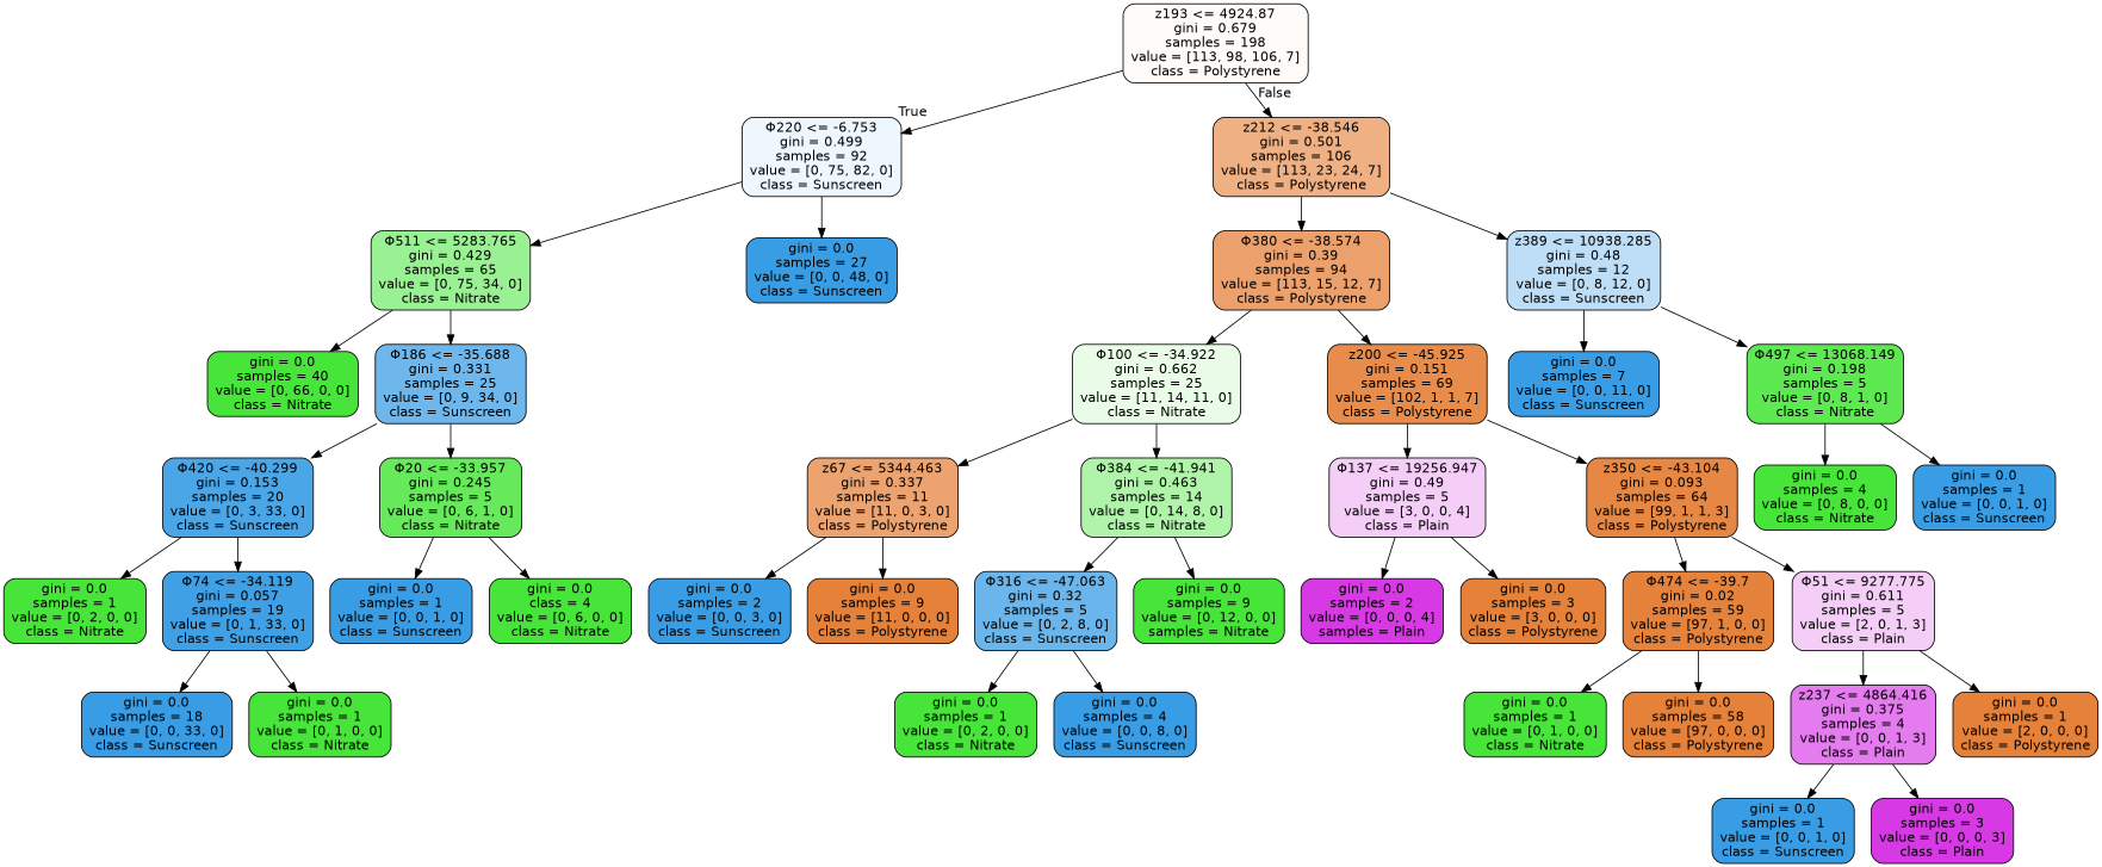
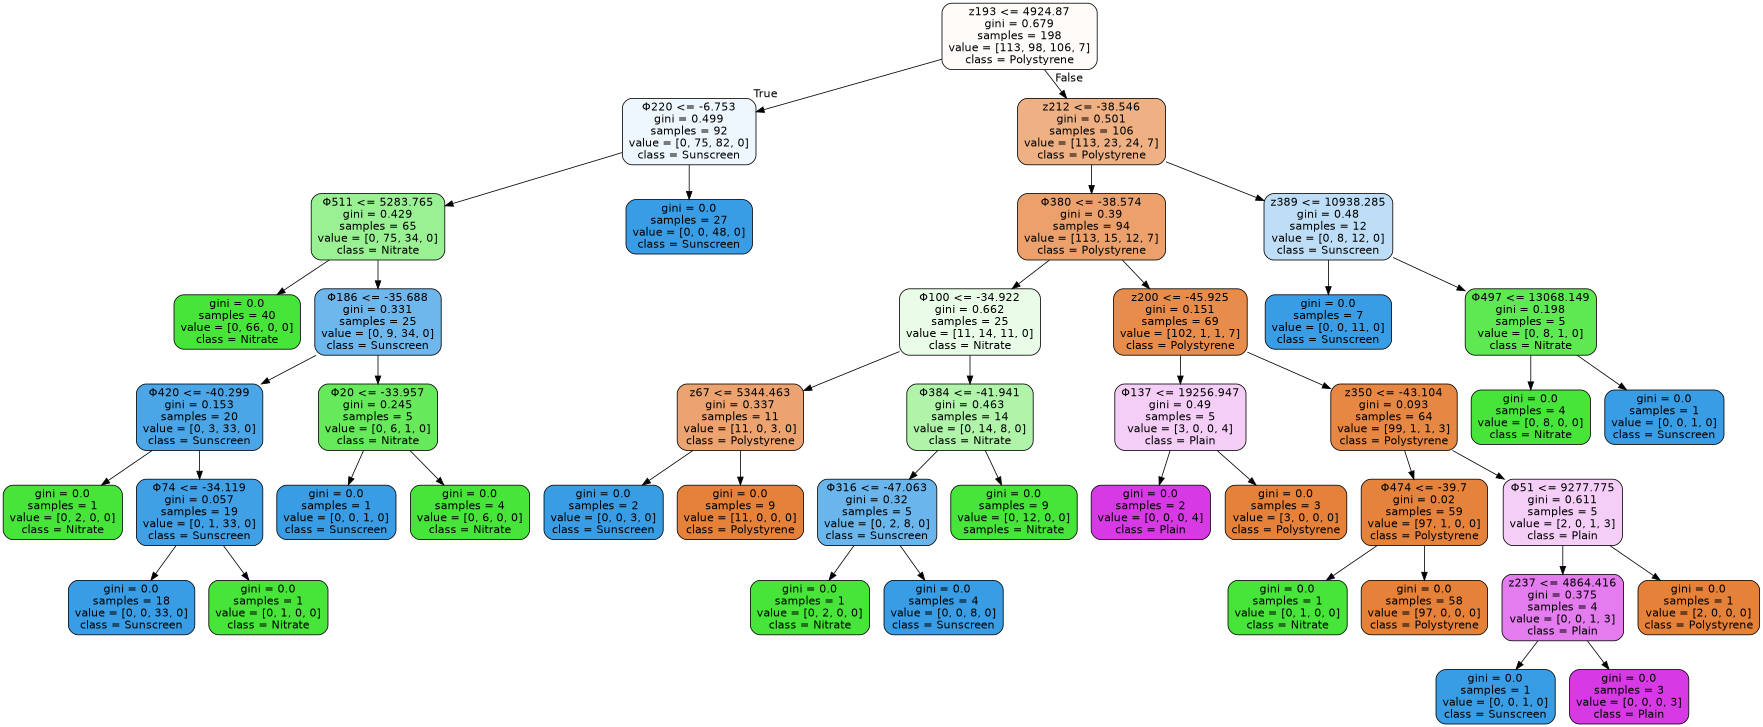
  digraph {
    node [color=black fillcolor="#399de5" fontname=helvetica shape=box style="filled, rounded"]
    edge [fontname=helvetica]
    n1 [fillcolor="#fefbf9" label="z193 <= 4924.87\ngini = 0.679\nsamples = 198\nvalue = [113, 98, 106, 7]\nclass = Polystyrene"]
    n2 [fillcolor="#eef7fd" label="Φ220 <= -6.753\ngini = 0.499\nsamples = 92\nvalue = [0, 75, 82, 0]\nclass = Sunscreen"]
    n3 [fillcolor="#efb184" label="z212 <= -38.546\ngini = 0.501\nsamples = 106\nvalue = [113, 23, 24, 7]\nclass = Polystyrene"]
    n4 [fillcolor="#9af193" label="Φ511 <= 5283.765\ngini = 0.429\nsamples = 65\nvalue = [0, 75, 34, 0]\nclass = Nitrate"]
    n5 [label="gini = 0.0\nsamples = 27\nvalue = [0, 0, 48, 0]\nclass = Sunscreen"]
    n6 [fillcolor="#eca16c" label="Φ380 <= -38.574\ngini = 0.39\nsamples = 94\nvalue = [113, 15, 12, 7]\nclass = Polystyrene"]
    n7 [fillcolor="#bddef6" label="z389 <= 10938.285\ngini = 0.48\nsamples = 12\nvalue = [0, 8, 12, 0]\nclass = Sunscreen"]
    n8 [fillcolor="#47e539" label="gini = 0.0\nsamples = 40\nvalue = [0, 66, 0, 0]\nclass = Nitrate"]
    n9 [fillcolor="#6db7ec" label="Φ186 <= -35.688\ngini = 0.331\nsamples = 25\nvalue = [0, 9, 34, 0]\nclass = Sunscreen"]
    n10 [fillcolor="#4ba6e7" label="Φ420 <= -40.299\ngini = 0.153\nsamples = 20\nvalue = [0, 3, 33, 0]\nclass = Sunscreen"]
    n11 [fillcolor="#66e95a" label="Φ20 <= -33.957\ngini = 0.245\nsamples = 5\nvalue = [0, 6, 1, 0]\nclass = Nitrate"]
    n12 [fillcolor="#47e539" label="gini = 0.0\nsamples = 1\nvalue = [0, 2, 0, 0]\nclass = Nitrate"]
    n13 [fillcolor="#3fa0e6" label="Φ74 <= -34.119\ngini = 0.057\nsamples = 19\nvalue = [0, 1, 33, 0]\nclass = Sunscreen"]
    n14 [label="gini = 0.0\nsamples = 1\nvalue = [0, 0, 1, 0]\nclass = Sunscreen"]
-   n15 [fillcolor="#47e539" label="gini = 0.0\nclass = 4\nvalue = [0, 6, 0, 0]\nclass = Nitrate"]
+   n15 [fillcolor="#47e539" label="gini = 0.0\nsamples = 4\nvalue = [0, 6, 0, 0]\nclass = Nitrate"]
    n16 [label="gini = 0.0\nsamples = 18\nvalue = [0, 0, 33, 0]\nclass = Sunscreen"]
    n17 [fillcolor="#47e539" label="gini = 0.0\nsamples = 1\nvalue = [0, 1, 0, 0]\nclass = Nitrate"]
    n18 [fillcolor="#e9fce7" label="Φ100 <= -34.922\ngini = 0.662\nsamples = 25\nvalue = [11, 14, 11, 0]\nclass = Nitrate"]
    n19 [fillcolor="#e78c4a" label="z200 <= -45.925\ngini = 0.151\nsamples = 69\nvalue = [102, 1, 1, 7]\nclass = Polystyrene"]
    n20 [label="gini = 0.0\nsamples = 7\nvalue = [0, 0, 11, 0]\nclass = Sunscreen"]
    n21 [fillcolor="#5ee852" label="Φ497 <= 13068.149\ngini = 0.198\nsamples = 5\nvalue = [0, 8, 1, 0]\nclass = Nitrate"]
    n22 [fillcolor="#eca36f" label="z67 <= 5344.463\ngini = 0.337\nsamples = 11\nvalue = [11, 0, 3, 0]\nclass = Polystyrene"]
    n23 [fillcolor="#b0f4aa" label="Φ384 <= -41.941\ngini = 0.463\nsamples = 14\nvalue = [0, 14, 8, 0]\nclass = Nitrate"]
    n24 [fillcolor="#f5cef8" label="Φ137 <= 19256.947\ngini = 0.49\nsamples = 5\nvalue = [3, 0, 0, 4]\nclass = Plain"]
    n25 [fillcolor="#e68743" label="z350 <= -43.104\ngini = 0.093\nsamples = 64\nvalue = [99, 1, 1, 3]\nclass = Polystyrene"]
    n26 [label="gini = 0.0\nsamples = 2\nvalue = [0, 0, 3, 0]\nclass = Sunscreen"]
    n27 [fillcolor="#e58139" label="gini = 0.0\nsamples = 9\nvalue = [11, 0, 0, 0]\nclass = Polystyrene"]
    n28 [fillcolor="#6ab6ec" label="Φ316 <= -47.063\ngini = 0.32\nsamples = 5\nvalue = [0, 2, 8, 0]\nclass = Sunscreen"]
    n29 [fillcolor="#47e539" label="gini = 0.0\nsamples = 9\nvalue = [0, 12, 0, 0]\nsamples = Nitrate"]
    n30 [fillcolor="#47e539" label="gini = 0.0\nsamples = 1\nvalue = [0, 2, 0, 0]\nclass = Nitrate"]
    n31 [label="gini = 0.0\nsamples = 4\nvalue = [0, 0, 8, 0]\nclass = Sunscreen"]
-   n32 [fillcolor="#d739e5" label="gini = 0.0\nsamples = 2\nvalue = [0, 0, 0, 4]\nsamples = Plain"]
+   n32 [fillcolor="#d739e5" label="gini = 0.0\nsamples = 2\nvalue = [0, 0, 0, 4]\nclass = Plain"]
    n33 [fillcolor="#e58139" label="gini = 0.0\nsamples = 3\nvalue = [3, 0, 0, 0]\nclass = Polystyrene"]
    n34 [fillcolor="#e5823b" label="Φ474 <= -39.7\ngini = 0.02\nsamples = 59\nvalue = [97, 1, 0, 0]\nclass = Polystyrene"]
    n35 [fillcolor="#f5cef8" label="Φ51 <= 9277.775\ngini = 0.611\nsamples = 5\nvalue = [2, 0, 1, 3]\nclass = Plain"]
    n36 [fillcolor="#47e539" label="gini = 0.0\nsamples = 1\nvalue = [0, 1, 0, 0]\nclass = Nitrate"]
    n37 [fillcolor="#e58139" label="gini = 0.0\nsamples = 58\nvalue = [97, 0, 0, 0]\nclass = Polystyrene"]
    n38 [fillcolor="#e47bee" label="z237 <= 4864.416\ngini = 0.375\nsamples = 4\nvalue = [0, 0, 1, 3]\nclass = Plain"]
    n39 [fillcolor="#e58139" label="gini = 0.0\nsamples = 1\nvalue = [2, 0, 0, 0]\nclass = Polystyrene"]
    n40 [label="gini = 0.0\nsamples = 1\nvalue = [0, 0, 1, 0]\nclass = Sunscreen"]
    n41 [fillcolor="#d739e5" label="gini = 0.0\nsamples = 3\nvalue = [0, 0, 0, 3]\nclass = Plain"]
    n42 [fillcolor="#47e539" label="gini = 0.0\nsamples = 4\nvalue = [0, 8, 0, 0]\nclass = Nitrate"]
    n43 [label="gini = 0.0\nsamples = 1\nvalue = [0, 0, 1, 0]\nclass = Sunscreen"]
    n1 -> n2 [headlabel=True labelangle=45 labeldistance=2.5]
    n1 -> n3 [headlabel=False labelangle=-45 labeldistance=2.5]
    n2 -> n4
    n2 -> n5
    n3 -> n6
    n3 -> n7
    n4 -> n8
    n4 -> n9
    n6 -> n18
    n6 -> n19
    n7 -> n20
    n7 -> n21
    n9 -> n10
    n9 -> n11
    n10 -> n12
    n10 -> n13
    n11 -> n14
    n11 -> n15
    n13 -> n16
    n13 -> n17
    n18 -> n22
    n18 -> n23
    n19 -> n24
    n19 -> n25
    n21 -> n42
    n21 -> n43
    n22 -> n26
    n22 -> n27
    n23 -> n28
    n23 -> n29
    n24 -> n32
    n24 -> n33
    n25 -> n34
    n25 -> n35
    n28 -> n30
    n28 -> n31
    n34 -> n36
    n34 -> n37
    n35 -> n38
    n35 -> n39
    n38 -> n40
    n38 -> n41
  }
